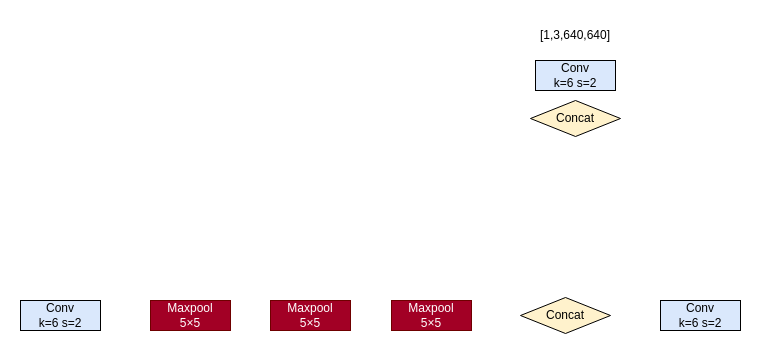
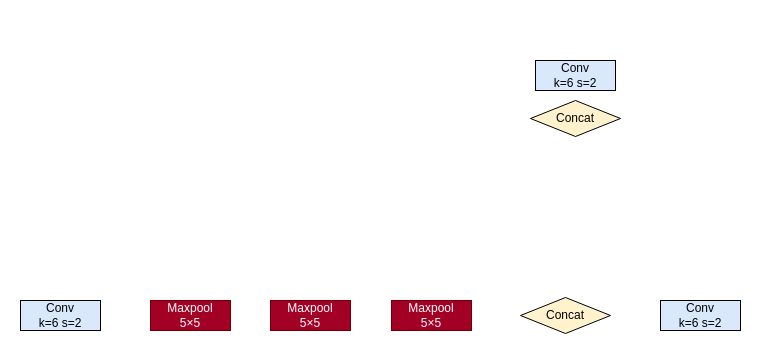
  <mxCell id="0" />
  <mxCell id="1" parent="0" />
- <mxCell id="2" value="[1,3,640,640]" style="rounded=0;whiteSpace=wrap;html=1;fillColor=none;strokeColor=none;" vertex="1" parent="1"><mxGeometry x="515" y="20" width="120" height="30" as="geometry" /></mxCell>
  <mxCell id="3" value="Conv&lt;br&gt;k=6 s=2" style="rounded=0;whiteSpace=wrap;html=1;fillColor=#dae8fc;strokeColor=#000000;" vertex="1" parent="1"><mxGeometry x="535" y="60" width="80" height="30" as="geometry" /></mxCell>
  <mxCell id="4" value="Concat" style="rhombus;whiteSpace=wrap;html=1;fillColor=#fff2cc;strokeColor=#000000;" vertex="1" parent="1"><mxGeometry x="530" y="100" width="90" height="36" as="geometry" /></mxCell>
  <mxCell id="5" value="Conv&lt;br&gt;k=6 s=2" style="rounded=0;whiteSpace=wrap;html=1;fillColor=#dae8fc;strokeColor=#000000;" vertex="1" parent="1"><mxGeometry x="20" y="300" width="80" height="30" as="geometry" /></mxCell>
  <mxCell id="6" value="Conv&lt;br&gt;k=6 s=2" style="rounded=0;whiteSpace=wrap;html=1;fillColor=#dae8fc;strokeColor=#000000;" vertex="1" parent="1"><mxGeometry x="660" y="300" width="80" height="30" as="geometry" /></mxCell>
  <mxCell id="7" value="Concat" style="rhombus;whiteSpace=wrap;html=1;fillColor=#fff2cc;strokeColor=#000000;" vertex="1" parent="1"><mxGeometry x="520" y="297" width="90" height="36" as="geometry" /></mxCell>
  <mxCell id="8" value="Maxpool&lt;br&gt;5×5" style="rounded=0;whiteSpace=wrap;html=1;fillColor=#a20025;strokeColor=#6F0000;fontColor=#ffffff;" vertex="1" parent="1"><mxGeometry x="391" y="300" width="80" height="30" as="geometry" /></mxCell>
  <mxCell id="9" value="Maxpool&lt;br&gt;5×5" style="rounded=0;whiteSpace=wrap;html=1;fillColor=#a20025;strokeColor=#6F0000;fontColor=#ffffff;" vertex="1" parent="1"><mxGeometry x="150" y="300" width="80" height="30" as="geometry" /></mxCell>
  <mxCell id="10" value="Maxpool&lt;br&gt;5×5" style="rounded=0;whiteSpace=wrap;html=1;fillColor=#a20025;strokeColor=#6F0000;fontColor=#ffffff;" vertex="1" parent="1"><mxGeometry x="270" y="300" width="80" height="30" as="geometry" /></mxCell>
